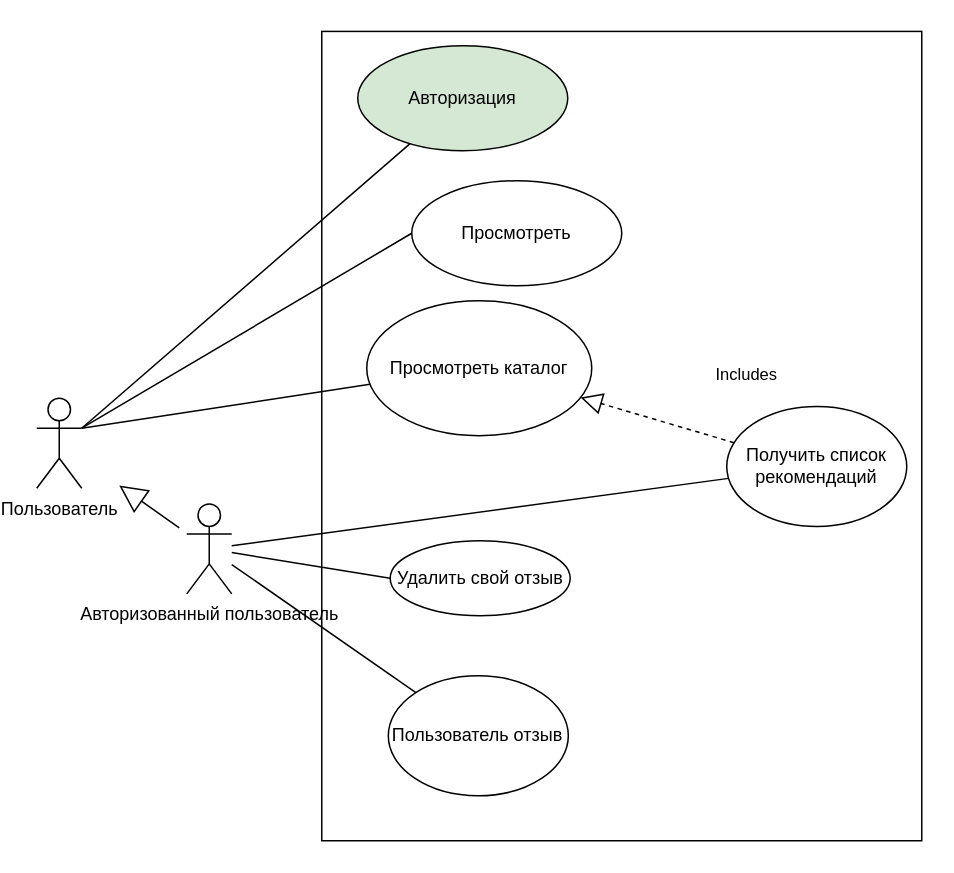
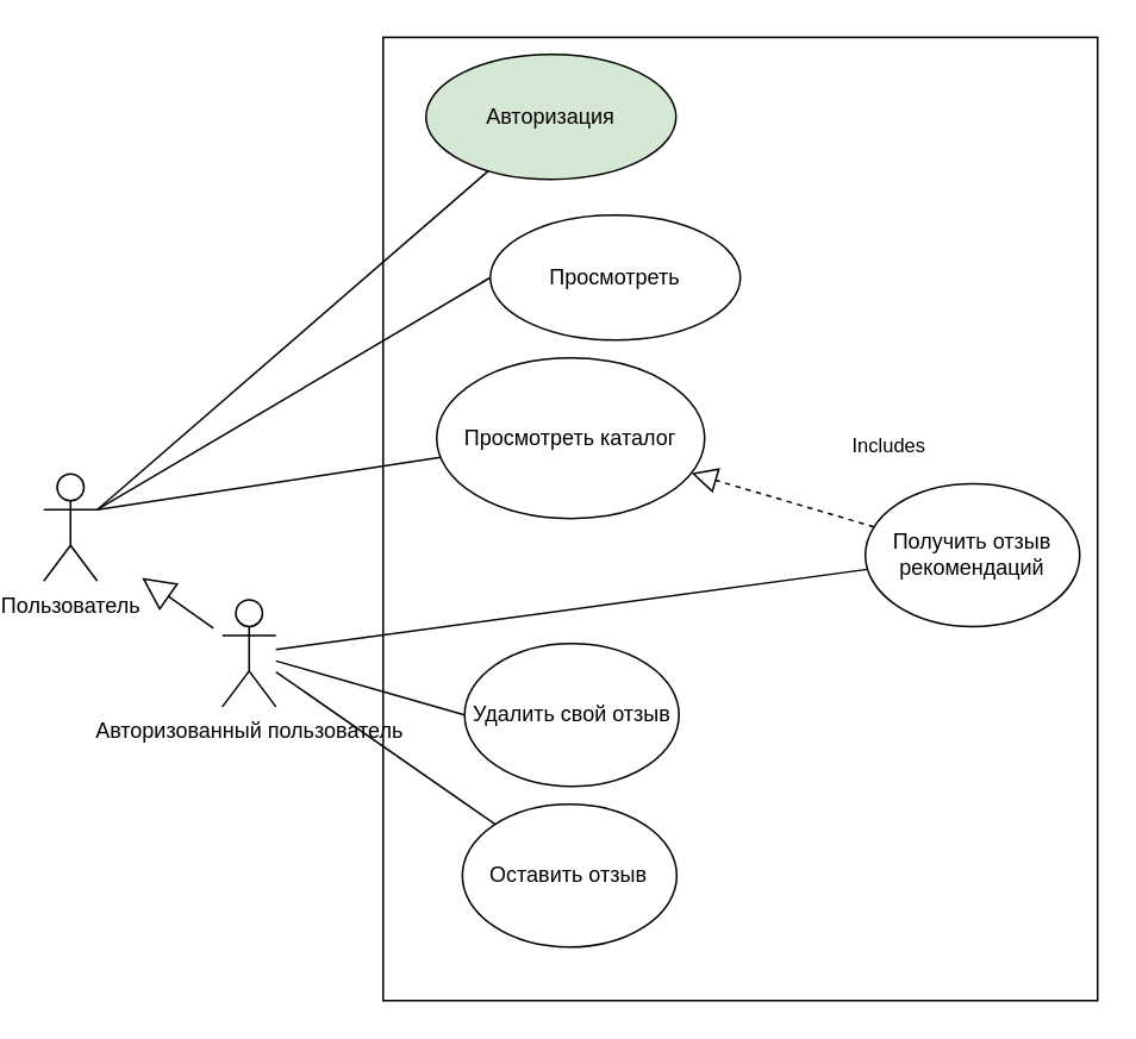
  <mxCell id="0" />
  <mxCell id="1" parent="0" />
  <mxCell id="2" value="" style="rounded=0;whiteSpace=wrap;html=1;" parent="1" vertex="1"><mxGeometry x="210" y="20.44" width="400" height="539.56" as="geometry" /></mxCell>
  <mxCell id="3" style="rounded=0;orthogonalLoop=1;jettySize=auto;html=1;exitX=1;exitY=0.333;exitDx=0;exitDy=0;exitPerimeter=0;endArrow=none;endFill=0;" parent="1" source="7" target="12" edge="1"><mxGeometry relative="1" as="geometry" /></mxCell>
  <mxCell id="4" style="edgeStyle=none;rounded=0;orthogonalLoop=1;jettySize=auto;html=1;endArrow=none;endFill=0;" parent="1" source="18" target="9" edge="1"><mxGeometry relative="1" as="geometry" /></mxCell>
  <mxCell id="5" style="edgeStyle=none;rounded=0;orthogonalLoop=1;jettySize=auto;html=1;exitX=1;exitY=0.333;exitDx=0;exitDy=0;exitPerimeter=0;endArrow=none;endFill=0;" parent="1" source="7" target="8" edge="1"><mxGeometry relative="1" as="geometry" /></mxCell>
  <mxCell id="6" style="edgeStyle=none;rounded=0;orthogonalLoop=1;jettySize=auto;html=1;exitX=1;exitY=0.333;exitDx=0;exitDy=0;exitPerimeter=0;entryX=0;entryY=0.5;entryDx=0;entryDy=0;endArrow=none;endFill=0;" parent="1" source="7" target="13" edge="1"><mxGeometry relative="1" as="geometry" /></mxCell>
  <mxCell id="7" value="Пользователь" style="shape=umlActor;verticalLabelPosition=bottom;verticalAlign=top;html=1;outlineConnect=0;" parent="1" vertex="1"><mxGeometry x="20" y="265" width="30" height="60" as="geometry" /></mxCell>
  <mxCell id="8" value="Просмотреть каталог" style="ellipse;whiteSpace=wrap;html=1;" parent="1" vertex="1"><mxGeometry x="240" y="200" width="150" height="90" as="geometry" /></mxCell>
- <mxCell id="9" value="Получить список рекомендаций" style="ellipse;whiteSpace=wrap;html=1;" parent="1" vertex="1"><mxGeometry x="480" y="270.44" width="120" height="80" as="geometry" /></mxCell>
+ <mxCell id="9" value="Получить отзыв рекомендаций" style="ellipse;whiteSpace=wrap;html=1;" parent="1" vertex="1"><mxGeometry x="480" y="270.44" width="120" height="80" as="geometry" /></mxCell>
  <mxCell id="10" value="" style="endArrow=block;dashed=1;endFill=0;endSize=12;html=1;rounded=0;" parent="1" source="9" target="8" edge="1"><mxGeometry width="160" relative="1" as="geometry"><mxPoint x="127.5" y="70" as="sourcePoint" /><mxPoint x="287.5" y="70" as="targetPoint" /></mxGeometry></mxCell>
  <mxCell id="11" value="&lt;div&gt;Includes&lt;/div&gt;" style="edgeLabel;html=1;align=center;verticalAlign=middle;resizable=0;points=[];" parent="10" vertex="1" connectable="0"><mxGeometry x="-0.555" y="2" relative="1" as="geometry"><mxPoint x="31" y="-41" as="offset" /></mxGeometry></mxCell>
  <mxCell id="12" value="Авторизация" style="ellipse;whiteSpace=wrap;html=1;fillColor=#d5e8d4;" parent="1" vertex="1"><mxGeometry x="234" y="30" width="140" height="70" as="geometry" /></mxCell>
  <mxCell id="13" value="Просмотреть" style="ellipse;whiteSpace=wrap;html=1;" parent="1" vertex="1"><mxGeometry x="270" y="120" width="140" height="70" as="geometry" /></mxCell>
- <mxCell id="14" value="Пользователь отзыв" style="ellipse;whiteSpace=wrap;html=1;" parent="1" vertex="1"><mxGeometry x="254.38" y="450" width="120" height="80" as="geometry" /></mxCell>
- <mxCell id="15" value="Удалить свой отзыв" style="ellipse;whiteSpace=wrap;html=1;" parent="1" vertex="1"><mxGeometry x="255.63" y="360" width="120" height="50" as="geometry" /></mxCell>
+ <mxCell id="14" value="Оставить отзыв" style="ellipse;whiteSpace=wrap;html=1;" parent="1" vertex="1"><mxGeometry x="254.38" y="450" width="120" height="80" as="geometry" /></mxCell>
+ <mxCell id="15" value="Удалить свой отзыв" style="ellipse;whiteSpace=wrap;html=1;" parent="1" vertex="1"><mxGeometry x="255.63" y="360" width="120" height="80" as="geometry" /></mxCell>
  <mxCell id="16" value="" style="endArrow=none;html=1;rounded=0;" parent="1" source="18" target="14" edge="1"><mxGeometry width="50" height="50" relative="1" as="geometry"><mxPoint x="372.5" y="833.64" as="sourcePoint" /><mxPoint x="422.5" y="783.64" as="targetPoint" /></mxGeometry></mxCell>
  <mxCell id="17" value="" style="endArrow=none;html=1;rounded=0;entryX=0;entryY=0.5;entryDx=0;entryDy=0;" parent="1" source="18" target="15" edge="1"><mxGeometry width="50" height="50" relative="1" as="geometry"><mxPoint x="372.5" y="833.64" as="sourcePoint" /><mxPoint x="422.5" y="783.64" as="targetPoint" /></mxGeometry></mxCell>
  <mxCell id="18" value="Авторизованный пользователь" style="shape=umlActor;verticalLabelPosition=bottom;verticalAlign=top;html=1;outlineConnect=0;" parent="1" vertex="1"><mxGeometry x="120" y="335.44" width="30" height="60" as="geometry" /></mxCell>
  <mxCell id="19" value="" style="endArrow=block;endSize=16;endFill=0;html=1;rounded=0;sourcePerimeterSpacing=5;targetPerimeterSpacing=25;" parent="1" source="18" target="7" edge="1"><mxGeometry width="160" relative="1" as="geometry"><mxPoint x="45" y="775" as="sourcePoint" /><mxPoint x="60" y="280" as="targetPoint" /></mxGeometry></mxCell>
